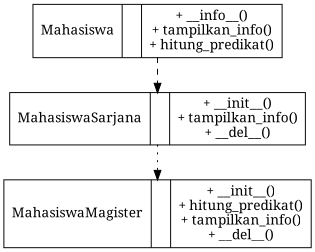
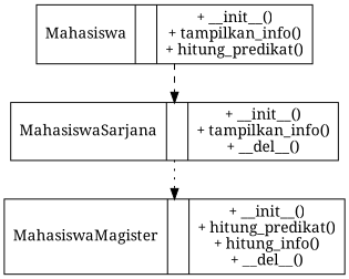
  digraph {
    fontname="Noto Serif"
    node [fontname="Noto Serif" shape=record]
    edge [arrowhead=normal fontname="Noto Serif"]
-   n1 [label="Mahasiswa||+ __info__()\n+ tampilkan_info()\n+ hitung_predikat()"]
+   n1 [label="Mahasiswa||+ __init__()\n+ tampilkan_info()\n+ hitung_predikat()"]
    n2 [label="MahasiswaSarjana||+ __init__()\n+ tampilkan_info()\n+ __del__()"]
-   n3 [label="MahasiswaMagister||+ __init__()\n+ hitung_predikat()\n+ tampilkan_info()\n+ __del__()"]
+   n3 [label="MahasiswaMagister||+ __init__()\n+ hitung_predikat()\n+ hitung_info()\n+ __del__()"]
    n1 -> n2 [style=dashed]
    n2 -> n3 [style=dotted]
  }
